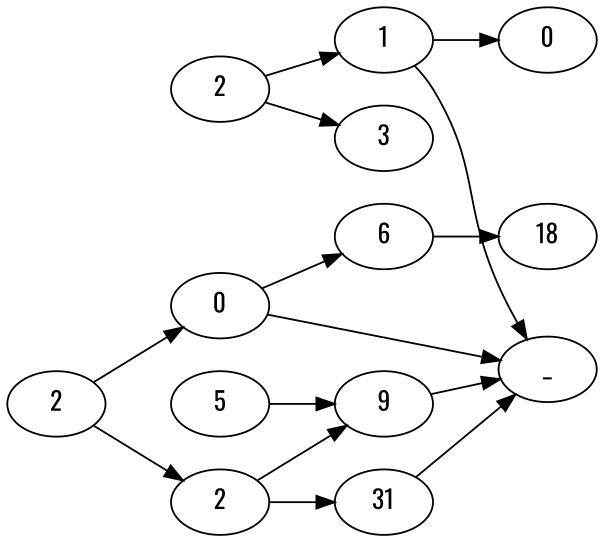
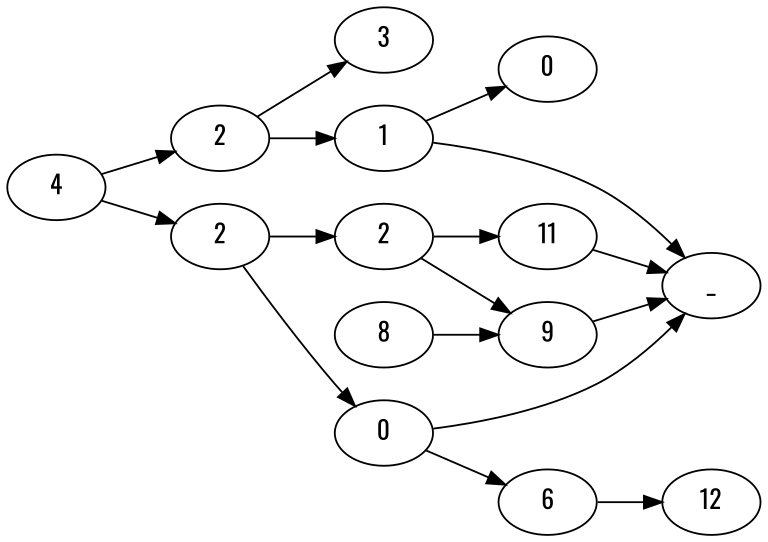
  strict digraph {
    fontname=Oswald
    rankdir=LR
    node [fontname=Oswald]
    edge [fontname=Oswald]
+   n1 [label=4]
    n2 [label=2]
    n3 [label=2]
    n4 [label=1]
    n5 [label=3]
    n6 [label=0]
    n7 [label=2]
    n8 [label=0]
    n9 [label=_]
    n10 [label=6]
    n11 [label=9]
-   n12 [label=31]
-   n13 [label=18]
-   n14 [label=5]
+   n12 [label=11]
+   n13 [label=12]
+   n14 [label=8]
+   n1 -> n2
+   n1 -> n3
    n2 -> n4
    n2 -> n5
    n3 -> n6
    n3 -> n7
    n4 -> n8
    n4 -> n9
    n6 -> n9
    n6 -> n10
    n7 -> n11
    n7 -> n12
    n10 -> n13
    n11 -> n9
    n12 -> n9
    n14 -> n11
  }
